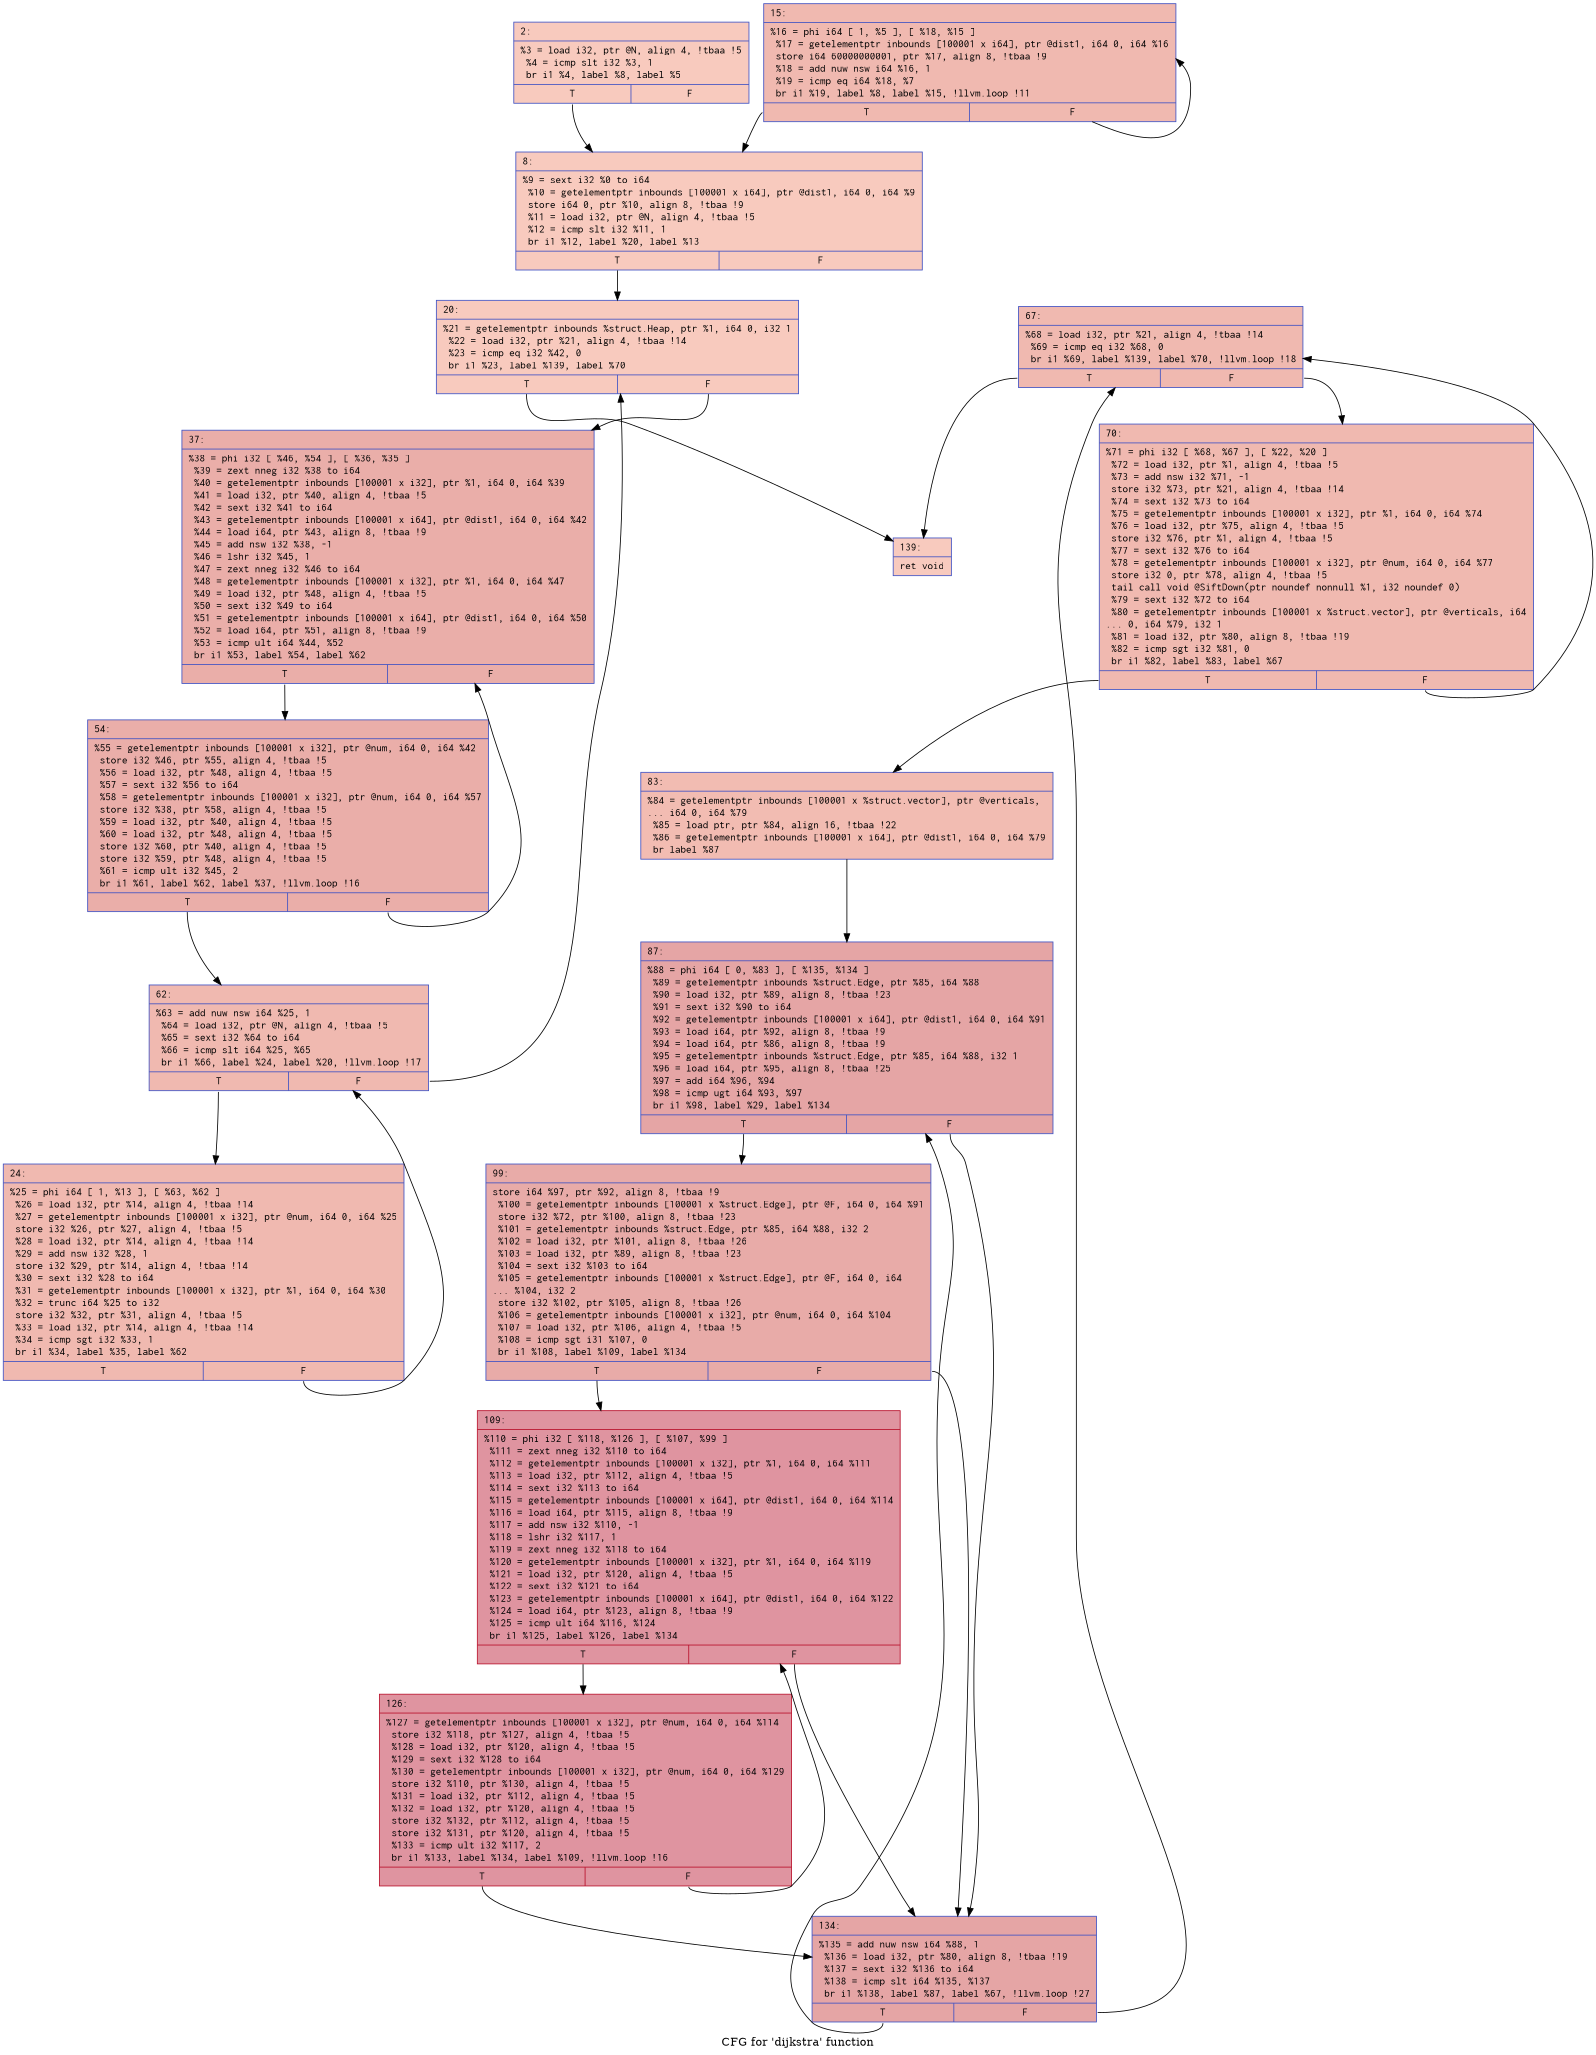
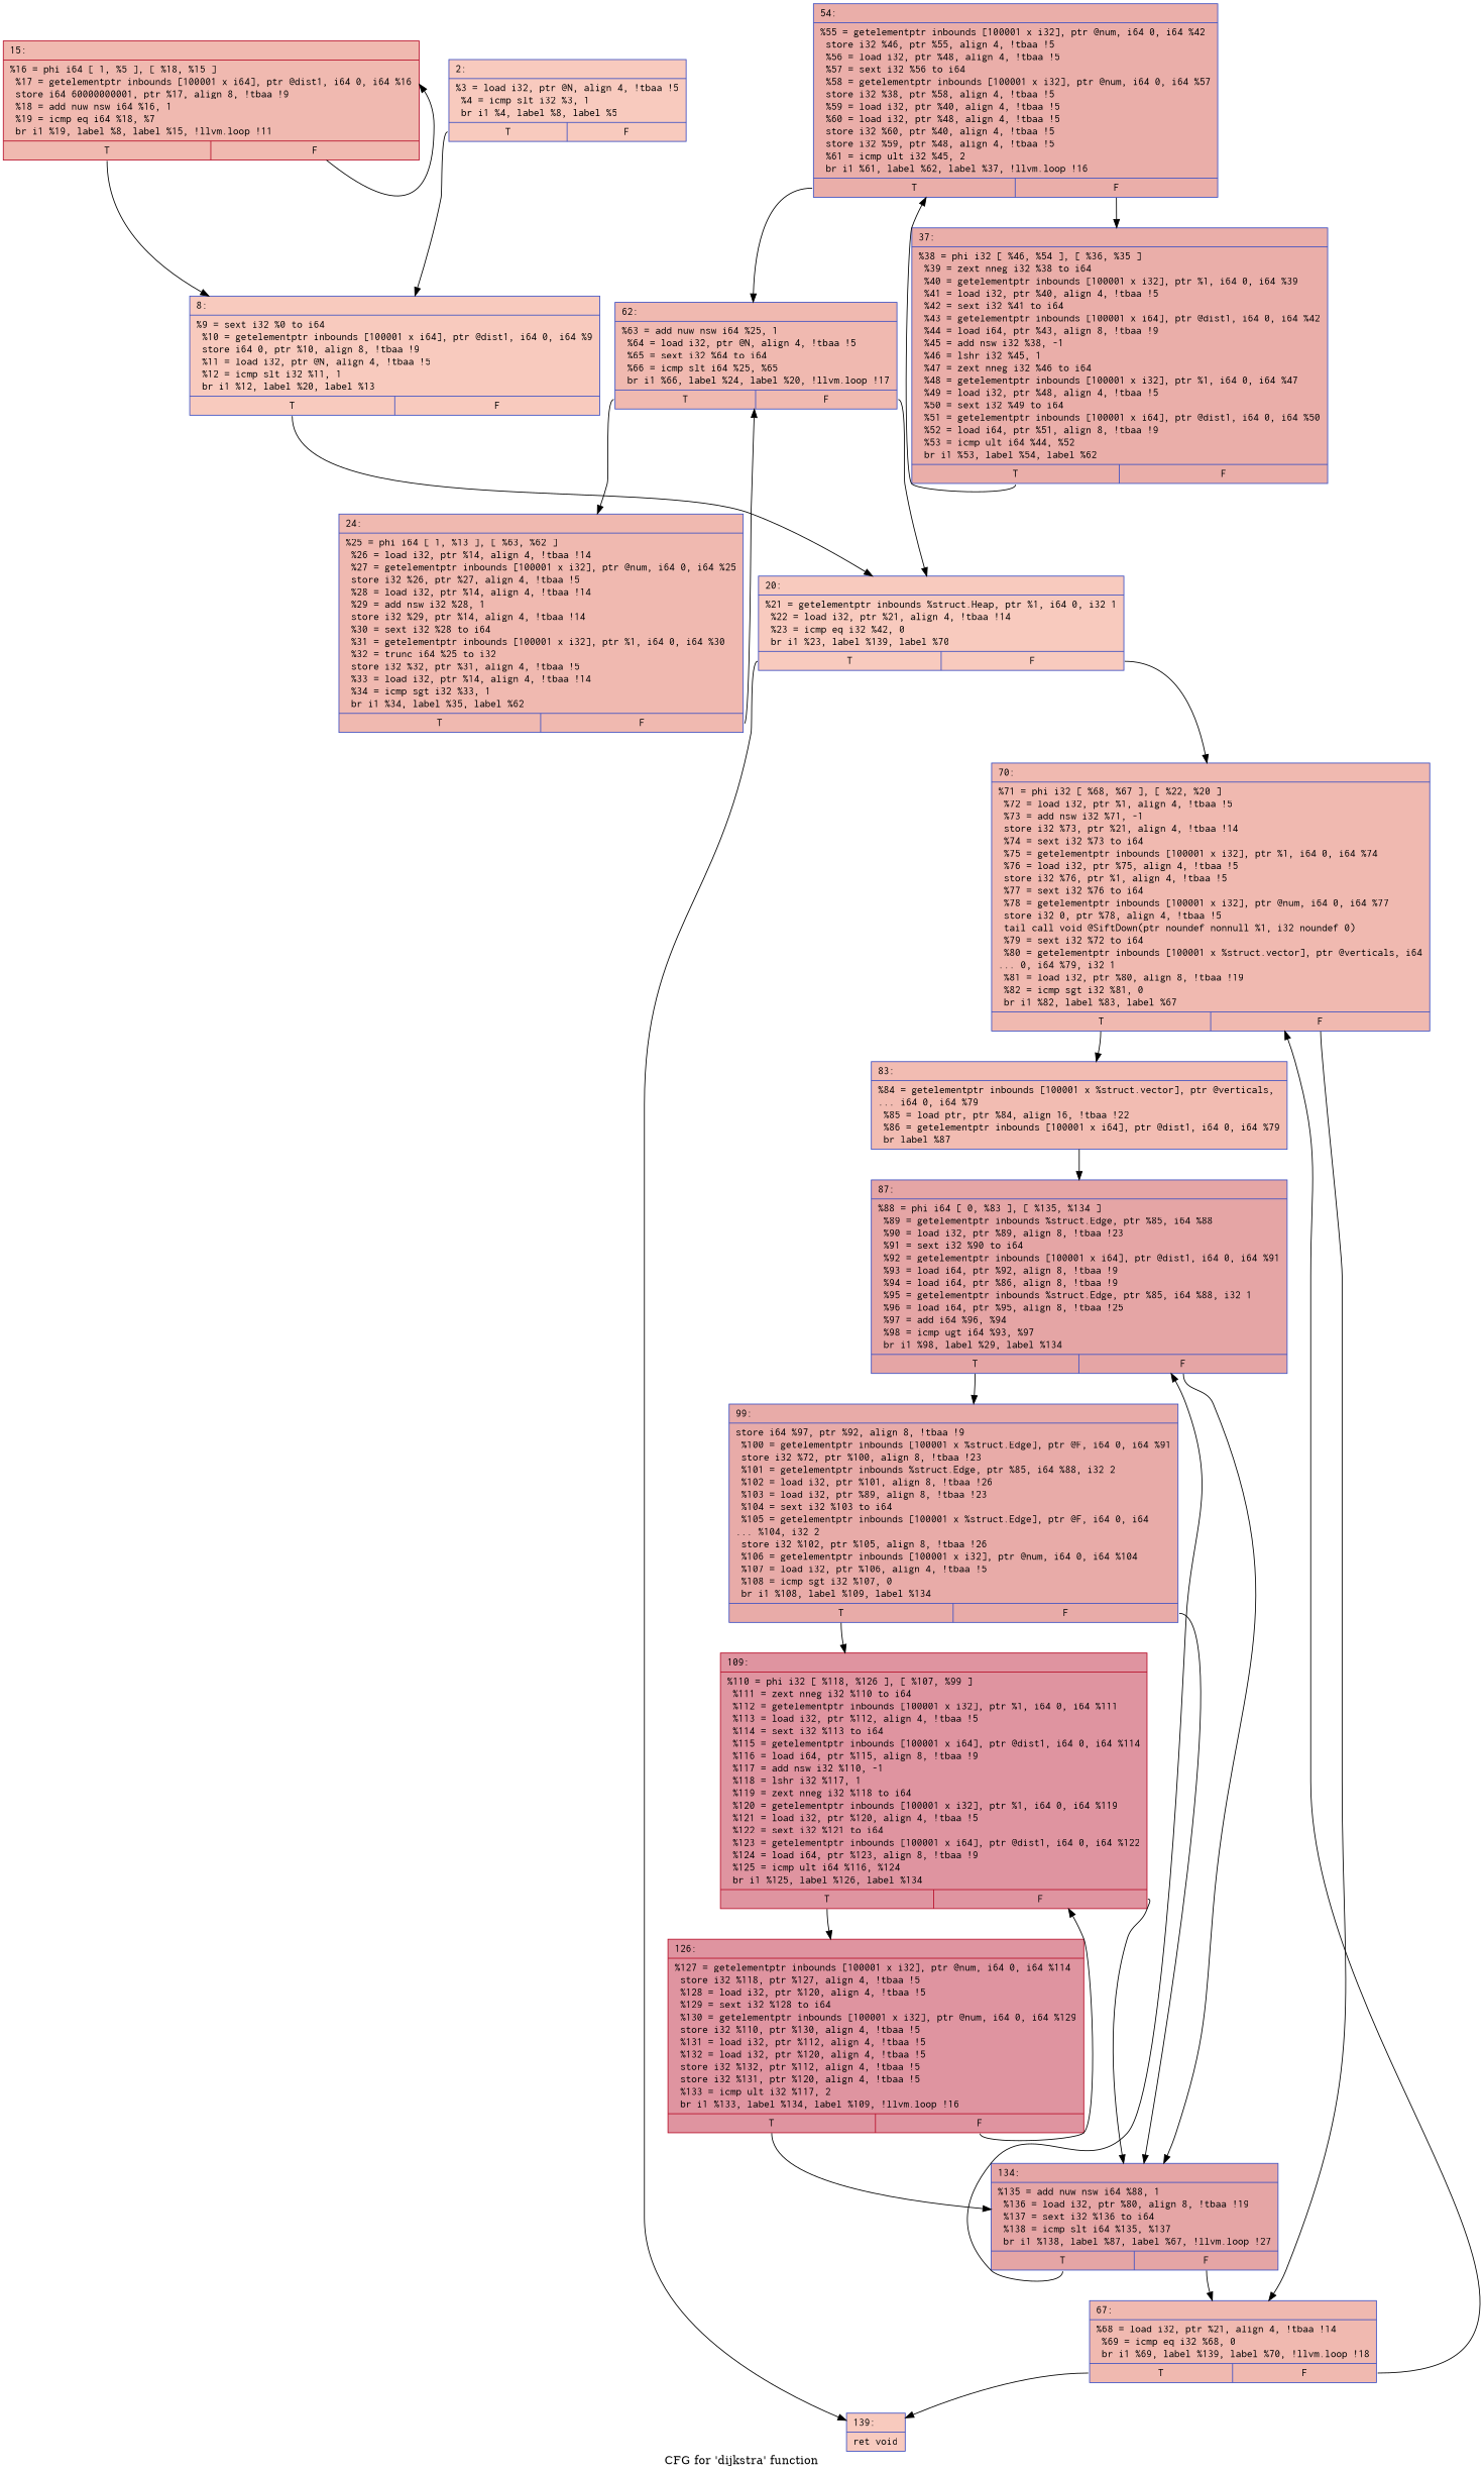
  digraph {
    label="CFG for 'dijkstra' function"
    node [color="#3d50c3ff" fillcolor="#de614d70" fontname=Courier shape=record style=filled]
    edge [tailport=s0]
    n1 [fillcolor="#ef886b70" label="{2:\l|  %3 = load i32, ptr @N, align 4, !tbaa !5\l  %4 = icmp slt i32 %3, 1\l  br i1 %4, label %8, label %5\l|{<s0>T|<s1>F}}"]
    n2 [fillcolor="#ef886b70" label="{8:\l|  %9 = sext i32 %0 to i64\l  %10 = getelementptr inbounds [100001 x i64], ptr @dist1, i64 0, i64 %9\l  store i64 0, ptr %10, align 8, !tbaa !9\l  %11 = load i32, ptr @N, align 4, !tbaa !5\l  %12 = icmp slt i32 %11, 1\l  br i1 %12, label %20, label %13\l|{<s0>T|<s1>F}}"]
    n3 [fillcolor="#ef886b70" label="{20:\l|  %21 = getelementptr inbounds %struct.Heap, ptr %1, i64 0, i32 1\l  %22 = load i32, ptr %21, align 4, !tbaa !14\l  %23 = icmp eq i32 %42, 0\l  br i1 %23, label %139, label %70\l|{<s0>T|<s1>F}}"]
    n4 [fillcolor="#ef886b70" label="{139:\l|  ret void\l}"]
    n5 [label="{70:\l|  %71 = phi i32 [ %68, %67 ], [ %22, %20 ]\l  %72 = load i32, ptr %1, align 4, !tbaa !5\l  %73 = add nsw i32 %71, -1\l  store i32 %73, ptr %21, align 4, !tbaa !14\l  %74 = sext i32 %73 to i64\l  %75 = getelementptr inbounds [100001 x i32], ptr %1, i64 0, i64 %74\l  %76 = load i32, ptr %75, align 4, !tbaa !5\l  store i32 %76, ptr %1, align 4, !tbaa !5\l  %77 = sext i32 %76 to i64\l  %78 = getelementptr inbounds [100001 x i32], ptr @num, i64 0, i64 %77\l  store i32 0, ptr %78, align 4, !tbaa !5\l  tail call void @SiftDown(ptr noundef nonnull %1, i32 noundef 0)\l  %79 = sext i32 %72 to i64\l  %80 = getelementptr inbounds [100001 x %struct.vector], ptr @verticals, i64\l... 0, i64 %79, i32 1\l  %81 = load i32, ptr %80, align 8, !tbaa !19\l  %82 = icmp sgt i32 %81, 0\l  br i1 %82, label %83, label %67\l|{<s0>T|<s1>F}}"]
-   n6 [label="{15:\l|  %16 = phi i64 [ 1, %5 ], [ %18, %15 ]\l  %17 = getelementptr inbounds [100001 x i64], ptr @dist1, i64 0, i64 %16\l  store i64 60000000001, ptr %17, align 8, !tbaa !9\l  %18 = add nuw nsw i64 %16, 1\l  %19 = icmp eq i64 %18, %7\l  br i1 %19, label %8, label %15, !llvm.loop !11\l|{<s0>T|<s1>F}}"]
+   n6 [color="#b70d28ff" label="{15:\l|  %16 = phi i64 [ 1, %5 ], [ %18, %15 ]\l  %17 = getelementptr inbounds [100001 x i64], ptr @dist1, i64 0, i64 %16\l  store i64 60000000001, ptr %17, align 8, !tbaa !9\l  %18 = add nuw nsw i64 %16, 1\l  %19 = icmp eq i64 %18, %7\l  br i1 %19, label %8, label %15, !llvm.loop !11\l|{<s0>T|<s1>F}}"]
    n7 [label="{67:\l|  %68 = load i32, ptr %21, align 4, !tbaa !14\l  %69 = icmp eq i32 %68, 0\l  br i1 %69, label %139, label %70, !llvm.loop !18\l|{<s0>T|<s1>F}}"]
    n8 [fillcolor="#e1675170" label="{83:\l|  %84 = getelementptr inbounds [100001 x %struct.vector], ptr @verticals,\l... i64 0, i64 %79\l  %85 = load ptr, ptr %84, align 16, !tbaa !22\l  %86 = getelementptr inbounds [100001 x i64], ptr @dist1, i64 0, i64 %79\l  br label %87\l}"]
    n9 [label="{24:\l|  %25 = phi i64 [ 1, %13 ], [ %63, %62 ]\l  %26 = load i32, ptr %14, align 4, !tbaa !14\l  %27 = getelementptr inbounds [100001 x i32], ptr @num, i64 0, i64 %25\l  store i32 %26, ptr %27, align 4, !tbaa !5\l  %28 = load i32, ptr %14, align 4, !tbaa !14\l  %29 = add nsw i32 %28, 1\l  store i32 %29, ptr %14, align 4, !tbaa !14\l  %30 = sext i32 %28 to i64\l  %31 = getelementptr inbounds [100001 x i32], ptr %1, i64 0, i64 %30\l  %32 = trunc i64 %25 to i32\l  store i32 %32, ptr %31, align 4, !tbaa !5\l  %33 = load i32, ptr %14, align 4, !tbaa !14\l  %34 = icmp sgt i32 %33, 1\l  br i1 %34, label %35, label %62\l|{<s0>T|<s1>F}}"]
    n10 [label="{62:\l|  %63 = add nuw nsw i64 %25, 1\l  %64 = load i32, ptr @N, align 4, !tbaa !5\l  %65 = sext i32 %64 to i64\l  %66 = icmp slt i64 %25, %65\l  br i1 %66, label %24, label %20, !llvm.loop !17\l|{<s0>T|<s1>F}}"]
    n11 [fillcolor="#c5333470" label="{87:\l|  %88 = phi i64 [ 0, %83 ], [ %135, %134 ]\l  %89 = getelementptr inbounds %struct.Edge, ptr %85, i64 %88\l  %90 = load i32, ptr %89, align 8, !tbaa !23\l  %91 = sext i32 %90 to i64\l  %92 = getelementptr inbounds [100001 x i64], ptr @dist1, i64 0, i64 %91\l  %93 = load i64, ptr %92, align 8, !tbaa !9\l  %94 = load i64, ptr %86, align 8, !tbaa !9\l  %95 = getelementptr inbounds %struct.Edge, ptr %85, i64 %88, i32 1\l  %96 = load i64, ptr %95, align 8, !tbaa !25\l  %97 = add i64 %96, %94\l  %98 = icmp ugt i64 %93, %97\l  br i1 %98, label %29, label %134\l|{<s0>T|<s1>F}}"]
    n12 [fillcolor="#d0473d70" label="{37:\l|  %38 = phi i32 [ %46, %54 ], [ %36, %35 ]\l  %39 = zext nneg i32 %38 to i64\l  %40 = getelementptr inbounds [100001 x i32], ptr %1, i64 0, i64 %39\l  %41 = load i32, ptr %40, align 4, !tbaa !5\l  %42 = sext i32 %41 to i64\l  %43 = getelementptr inbounds [100001 x i64], ptr @dist1, i64 0, i64 %42\l  %44 = load i64, ptr %43, align 8, !tbaa !9\l  %45 = add nsw i32 %38, -1\l  %46 = lshr i32 %45, 1\l  %47 = zext nneg i32 %46 to i64\l  %48 = getelementptr inbounds [100001 x i32], ptr %1, i64 0, i64 %47\l  %49 = load i32, ptr %48, align 4, !tbaa !5\l  %50 = sext i32 %49 to i64\l  %51 = getelementptr inbounds [100001 x i64], ptr @dist1, i64 0, i64 %50\l  %52 = load i64, ptr %51, align 8, !tbaa !9\l  %53 = icmp ult i64 %44, %52\l  br i1 %53, label %54, label %62\l|{<s0>T|<s1>F}}"]
    n13 [fillcolor="#d0473d70" label="{54:\l|  %55 = getelementptr inbounds [100001 x i32], ptr @num, i64 0, i64 %42\l  store i32 %46, ptr %55, align 4, !tbaa !5\l  %56 = load i32, ptr %48, align 4, !tbaa !5\l  %57 = sext i32 %56 to i64\l  %58 = getelementptr inbounds [100001 x i32], ptr @num, i64 0, i64 %57\l  store i32 %38, ptr %58, align 4, !tbaa !5\l  %59 = load i32, ptr %40, align 4, !tbaa !5\l  %60 = load i32, ptr %48, align 4, !tbaa !5\l  store i32 %60, ptr %40, align 4, !tbaa !5\l  store i32 %59, ptr %48, align 4, !tbaa !5\l  %61 = icmp ult i32 %45, 2\l  br i1 %61, label %62, label %37, !llvm.loop !16\l|{<s0>T|<s1>F}}"]
-   n14 [fillcolor="#cc403a70" label="{99:\l|  store i64 %97, ptr %92, align 8, !tbaa !9\l  %100 = getelementptr inbounds [100001 x %struct.Edge], ptr @F, i64 0, i64 %91\l  store i32 %72, ptr %100, align 8, !tbaa !23\l  %101 = getelementptr inbounds %struct.Edge, ptr %85, i64 %88, i32 2\l  %102 = load i32, ptr %101, align 8, !tbaa !26\l  %103 = load i32, ptr %89, align 8, !tbaa !23\l  %104 = sext i32 %103 to i64\l  %105 = getelementptr inbounds [100001 x %struct.Edge], ptr @F, i64 0, i64\l... %104, i32 2\l  store i32 %102, ptr %105, align 8, !tbaa !26\l  %106 = getelementptr inbounds [100001 x i32], ptr @num, i64 0, i64 %104\l  %107 = load i32, ptr %106, align 4, !tbaa !5\l  %108 = icmp sgt i31 %107, 0\l  br i1 %108, label %109, label %134\l|{<s0>T|<s1>F}}"]
+   n14 [fillcolor="#cc403a70" label="{99:\l|  store i64 %97, ptr %92, align 8, !tbaa !9\l  %100 = getelementptr inbounds [100001 x %struct.Edge], ptr @F, i64 0, i64 %91\l  store i32 %72, ptr %100, align 8, !tbaa !23\l  %101 = getelementptr inbounds %struct.Edge, ptr %85, i64 %88, i32 2\l  %102 = load i32, ptr %101, align 8, !tbaa !26\l  %103 = load i32, ptr %89, align 8, !tbaa !23\l  %104 = sext i32 %103 to i64\l  %105 = getelementptr inbounds [100001 x %struct.Edge], ptr @F, i64 0, i64\l... %104, i32 2\l  store i32 %102, ptr %105, align 8, !tbaa !26\l  %106 = getelementptr inbounds [100001 x i32], ptr @num, i64 0, i64 %104\l  %107 = load i32, ptr %106, align 4, !tbaa !5\l  %108 = icmp sgt i32 %107, 0\l  br i1 %108, label %109, label %134\l|{<s0>T|<s1>F}}"]
    n15 [fillcolor="#c5333470" label="{134:\l|  %135 = add nuw nsw i64 %88, 1\l  %136 = load i32, ptr %80, align 8, !tbaa !19\l  %137 = sext i32 %136 to i64\l  %138 = icmp slt i64 %135, %137\l  br i1 %138, label %87, label %67, !llvm.loop !27\l|{<s0>T|<s1>F}}"]
    n16 [color="#b70d28ff" fillcolor="#b70d2870" label="{109:\l|  %110 = phi i32 [ %118, %126 ], [ %107, %99 ]\l  %111 = zext nneg i32 %110 to i64\l  %112 = getelementptr inbounds [100001 x i32], ptr %1, i64 0, i64 %111\l  %113 = load i32, ptr %112, align 4, !tbaa !5\l  %114 = sext i32 %113 to i64\l  %115 = getelementptr inbounds [100001 x i64], ptr @dist1, i64 0, i64 %114\l  %116 = load i64, ptr %115, align 8, !tbaa !9\l  %117 = add nsw i32 %110, -1\l  %118 = lshr i32 %117, 1\l  %119 = zext nneg i32 %118 to i64\l  %120 = getelementptr inbounds [100001 x i32], ptr %1, i64 0, i64 %119\l  %121 = load i32, ptr %120, align 4, !tbaa !5\l  %122 = sext i32 %121 to i64\l  %123 = getelementptr inbounds [100001 x i64], ptr @dist1, i64 0, i64 %122\l  %124 = load i64, ptr %123, align 8, !tbaa !9\l  %125 = icmp ult i64 %116, %124\l  br i1 %125, label %126, label %134\l|{<s0>T|<s1>F}}"]
    n17 [color="#b70d28ff" fillcolor="#b70d2870" label="{126:\l|  %127 = getelementptr inbounds [100001 x i32], ptr @num, i64 0, i64 %114\l  store i32 %118, ptr %127, align 4, !tbaa !5\l  %128 = load i32, ptr %120, align 4, !tbaa !5\l  %129 = sext i32 %128 to i64\l  %130 = getelementptr inbounds [100001 x i32], ptr @num, i64 0, i64 %129\l  store i32 %110, ptr %130, align 4, !tbaa !5\l  %131 = load i32, ptr %112, align 4, !tbaa !5\l  %132 = load i32, ptr %120, align 4, !tbaa !5\l  store i32 %132, ptr %112, align 4, !tbaa !5\l  store i32 %131, ptr %120, align 4, !tbaa !5\l  %133 = icmp ult i32 %117, 2\l  br i1 %133, label %134, label %109, !llvm.loop !16\l|{<s0>T|<s1>F}}"]
    n1 -> n2
    n2 -> n3
    n3 -> n4
-   n3 -> n12 [tailport=s1]
+   n3 -> n5 [tailport=s1]
    n5 -> n7 [tailport=s1]
    n5 -> n8
    n6 -> n2
    n6 -> n6 [tailport=s1]
    n7 -> n4
    n7 -> n5 [tailport=s1]
    n8 -> n11
    n9 -> n10 [tailport=s1]
    n10 -> n3 [tailport=s1]
    n10 -> n9
    n11 -> n14
    n11 -> n15 [tailport=s1]
    n12 -> n13
    n13 -> n10
    n13 -> n12 [tailport=s1]
    n14 -> n15 [tailport=s1]
    n14 -> n16
    n15 -> n7 [tailport=s1]
    n15 -> n11
    n16 -> n15 [tailport=s1]
    n16 -> n17
    n17 -> n15
    n17 -> n16 [tailport=s1]
  }
